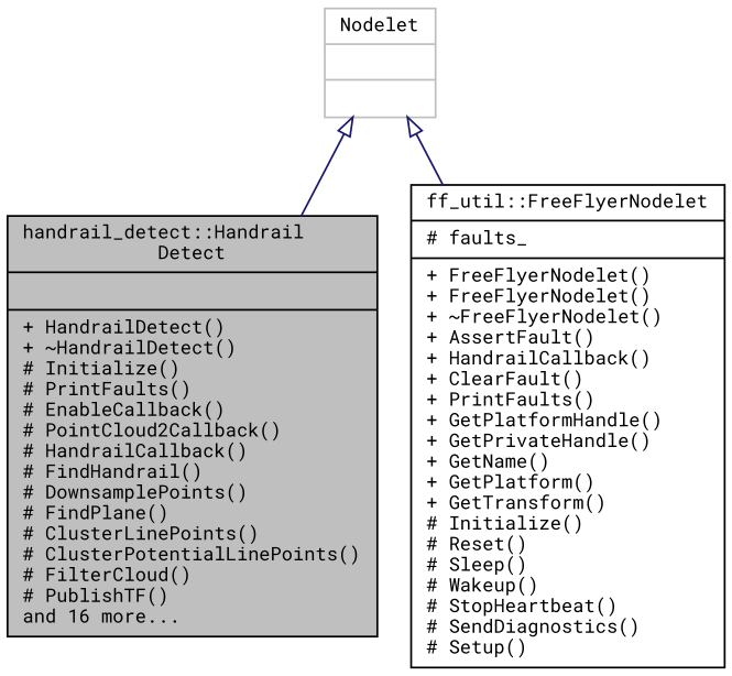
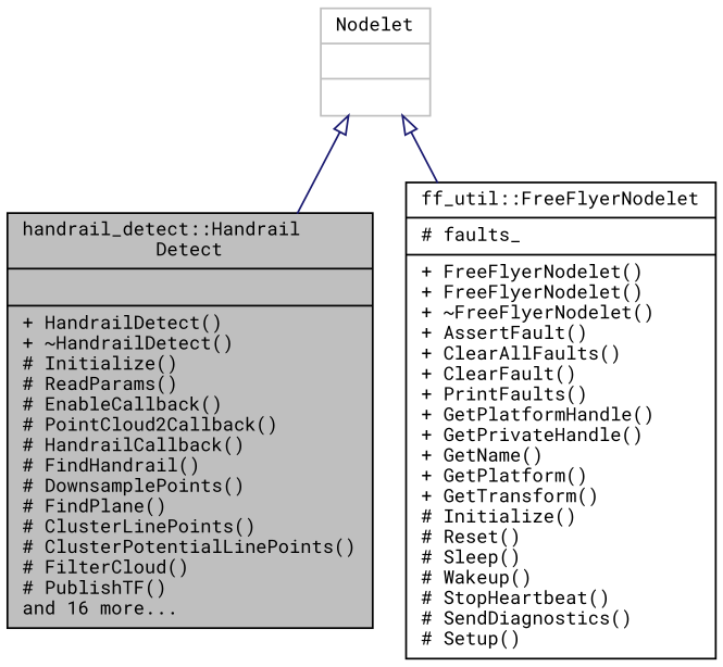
  digraph {
    fontname="Roboto Mono"
    node [color=black fillcolor=white fontname="Roboto Mono" fontsize=10 shape=record style=filled]
    edge [arrowtail=onormal color=midnightblue dir=back fontname="Roboto Mono" fontsize=10 labelfontname=Helvetica labelfontsize=10 style=solid]
-   n1 [fillcolor=grey75 fontcolor=black height=0.2 label="{handrail_detect::Handrail\lDetect\n||+ HandrailDetect()\l+ ~HandrailDetect()\l# Initialize()\l# PrintFaults()\l# EnableCallback()\l# PointCloud2Callback()\l# HandrailCallback()\l# FindHandrail()\l# DownsamplePoints()\l# FindPlane()\l# ClusterLinePoints()\l# ClusterPotentialLinePoints()\l# FilterCloud()\l# PublishTF()\land 16 more...\l}" width=0.4]
-   n2 [height=0.2 label="{ff_util::FreeFlyerNodelet\n|# faults_\l|+ FreeFlyerNodelet()\l+ FreeFlyerNodelet()\l+ ~FreeFlyerNodelet()\l+ AssertFault()\l+ HandrailCallback()\l+ ClearFault()\l+ PrintFaults()\l+ GetPlatformHandle()\l+ GetPrivateHandle()\l+ GetName()\l+ GetPlatform()\l+ GetTransform()\l# Initialize()\l# Reset()\l# Sleep()\l# Wakeup()\l# StopHeartbeat()\l# SendDiagnostics()\l# Setup()\l}" width=0.4]
+   n1 [fillcolor=grey75 fontcolor=black height=0.2 label="{handrail_detect::Handrail\lDetect\n||+ HandrailDetect()\l+ ~HandrailDetect()\l# Initialize()\l# ReadParams()\l# EnableCallback()\l# PointCloud2Callback()\l# HandrailCallback()\l# FindHandrail()\l# DownsamplePoints()\l# FindPlane()\l# ClusterLinePoints()\l# ClusterPotentialLinePoints()\l# FilterCloud()\l# PublishTF()\land 16 more...\l}" width=0.4]
+   n2 [height=0.2 label="{ff_util::FreeFlyerNodelet\n|# faults_\l|+ FreeFlyerNodelet()\l+ FreeFlyerNodelet()\l+ ~FreeFlyerNodelet()\l+ AssertFault()\l+ ClearAllFaults()\l+ ClearFault()\l+ PrintFaults()\l+ GetPlatformHandle()\l+ GetPrivateHandle()\l+ GetName()\l+ GetPlatform()\l+ GetTransform()\l# Initialize()\l# Reset()\l# Sleep()\l# Wakeup()\l# StopHeartbeat()\l# SendDiagnostics()\l# Setup()\l}" width=0.4]
    n3 [color=grey75 height=0.2 label="{Nodelet\n||}" width=0.4]
    n3 -> n1
    n3 -> n2
  }
